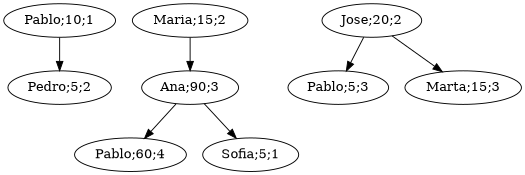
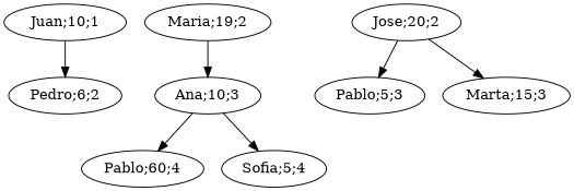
  digraph {
-   "Juan;10;1" [label="Pablo;10;1"]
-   "Pedro;5;2"
-   "Maria;15;2"
-   "Ana;10;3" [label="Ana;90;3"]
+   "Juan;10;1"
+   "Pedro;5;2" [label="Pedro;6;2"]
+   "Maria;15;2" [label="Maria;19;2"]
+   "Ana;10;3"
    n5 [label="Pablo;5;3"]
    "Jose;20;2"
    "Marta;15;3"
    n8 [label="Pablo;60;4"]
-   "Sofia;5;4" [label="Sofia;5;1"]
+   "Sofia;5;4"
    "Juan;10;1" -> "Pedro;5;2"
    "Maria;15;2" -> "Ana;10;3"
    "Ana;10;3" -> n8
    "Ana;10;3" -> "Sofia;5;4"
    "Jose;20;2" -> n5
    "Jose;20;2" -> "Marta;15;3"
  }
